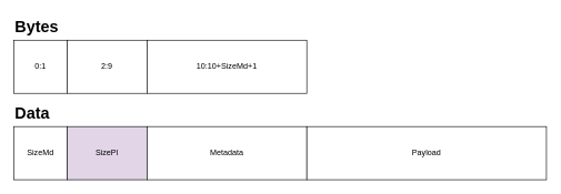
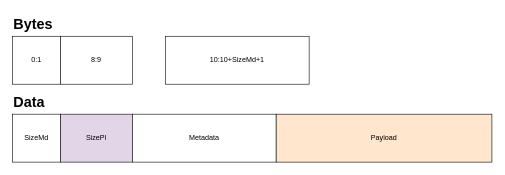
  <mxCell id="0" />
  <mxCell id="1" parent="0" />
  <mxCell id="2" value="0:1" style="rounded=0;whiteSpace=wrap;html=1;" vertex="1" parent="1"><mxGeometry x="20" y="60" width="80" height="80" as="geometry" /></mxCell>
- <mxCell id="3" value="2:9" style="rounded=0;whiteSpace=wrap;html=1;" vertex="1" parent="1"><mxGeometry x="100" y="60" width="120" height="80" as="geometry" /></mxCell>
- <mxCell id="4" value="10:10+SizeMd+1" style="rounded=0;whiteSpace=wrap;html=1;" vertex="1" parent="1"><mxGeometry x="220" y="60" width="240" height="80" as="geometry" /></mxCell>
+ <mxCell id="3" value="8:9" style="rounded=0;whiteSpace=wrap;html=1;" vertex="1" parent="1"><mxGeometry x="100" y="60" width="120" height="80" as="geometry" /></mxCell>
+ <mxCell id="4" value="10:10+SizeMd+1" style="rounded=0;whiteSpace=wrap;html=1;" vertex="1" parent="1"><mxGeometry x="275" y="60" width="240" height="80" as="geometry" /></mxCell>
  <mxCell id="5" value="SizeMd" style="rounded=0;whiteSpace=wrap;html=1;" vertex="1" parent="1"><mxGeometry x="20" y="190" width="80" height="80" as="geometry" /></mxCell>
  <mxCell id="6" value="SizePl" style="rounded=0;whiteSpace=wrap;html=1;fillColor=#e1d5e7;" vertex="1" parent="1"><mxGeometry x="100" y="190" width="120" height="80" as="geometry" /></mxCell>
  <mxCell id="7" value="Metadata" style="rounded=0;whiteSpace=wrap;html=1;" vertex="1" parent="1"><mxGeometry x="220" y="190" width="240" height="80" as="geometry" /></mxCell>
- <mxCell id="8" value="Payload" style="rounded=0;whiteSpace=wrap;html=1;" vertex="1" parent="1"><mxGeometry x="460" y="190" width="360" height="80" as="geometry" /></mxCell>
+ <mxCell id="8" value="Payload" style="rounded=0;whiteSpace=wrap;html=1;fillColor=#ffe6cc;" vertex="1" parent="1"><mxGeometry x="460" y="190" width="360" height="80" as="geometry" /></mxCell>
  <mxCell id="9" value="Bytes" style="text;strokeColor=none;fillColor=none;html=1;fontSize=24;fontStyle=1;verticalAlign=middle;align=left;" vertex="1" parent="1"><mxGeometry x="20" y="20" width="100" height="40" as="geometry" /></mxCell>
  <mxCell id="10" value="Data" style="text;strokeColor=none;fillColor=none;html=1;fontSize=24;fontStyle=1;verticalAlign=middle;align=left;" vertex="1" parent="1"><mxGeometry x="20" y="150" width="100" height="40" as="geometry" /></mxCell>
